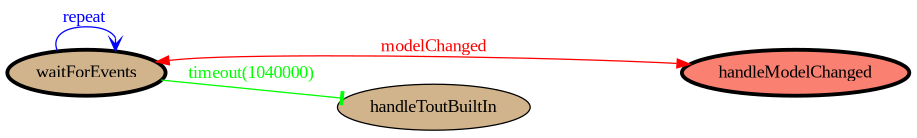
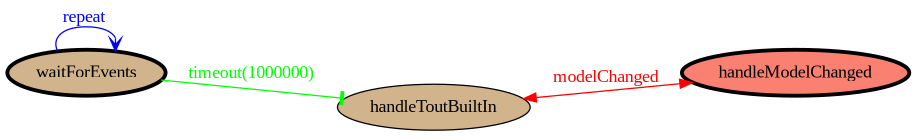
  digraph {
    fontname="Liberation Serif"
    rankdir=LR
    node [color=black fillcolor=tan fontcolor=black fontname="Liberation Serif" penwidth=3 style=filled]
    edge [fontname="Liberation Serif" style=solid]
    waitForEvents
    handleModelChanged [fillcolor=salmon]
    handleToutBuiltIn [color="" fontcolor="" penwidth=""]
    waitForEvents -> waitForEvents [arrowhead=vee color=blue fontcolor=blue label="repeat "]
-   waitForEvents -> handleModelChanged [color=red dir=both fontcolor=red label=modelChanged]
-   waitForEvents -> handleToutBuiltIn [arrowhead=tee color=green fontcolor=green label="timeout(1040000)"]
+   handleToutBuiltIn -> handleModelChanged [color=red dir=both fontcolor=red label=modelChanged]
+   waitForEvents -> handleToutBuiltIn [arrowhead=tee color=green fontcolor=green label="timeout(1000000)"]
  }
